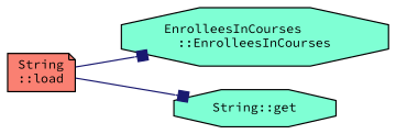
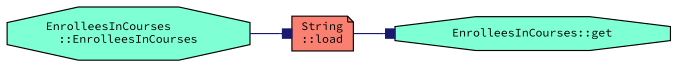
  digraph {
    fontname="Source Code Pro"
    rankdir=LR
    node [color=black fillcolor=aquamarine fontname="Source Code Pro" fontsize=10 shape=octagon style=filled]
    edge [arrowhead=box color=midnightblue fontname="Source Code Pro" fontsize=10 labelfontname=Helvetica labelfontsize=10 style=solid]
    n1 [fontcolor=black height=0.2 label="EnrolleesInCourses\l::EnrolleesInCourses" width=0.4]
    n2 [fillcolor=salmon height=0.2 label="String\l::load" shape=note width=0.4]
-   n3 [height=0.2 label="String::get" width=0.4]
-   n2 -> n1
+   n3 [height=0.2 label="EnrolleesInCourses::get" width=0.4]
+   n1 -> n2
    n2 -> n3
  }
